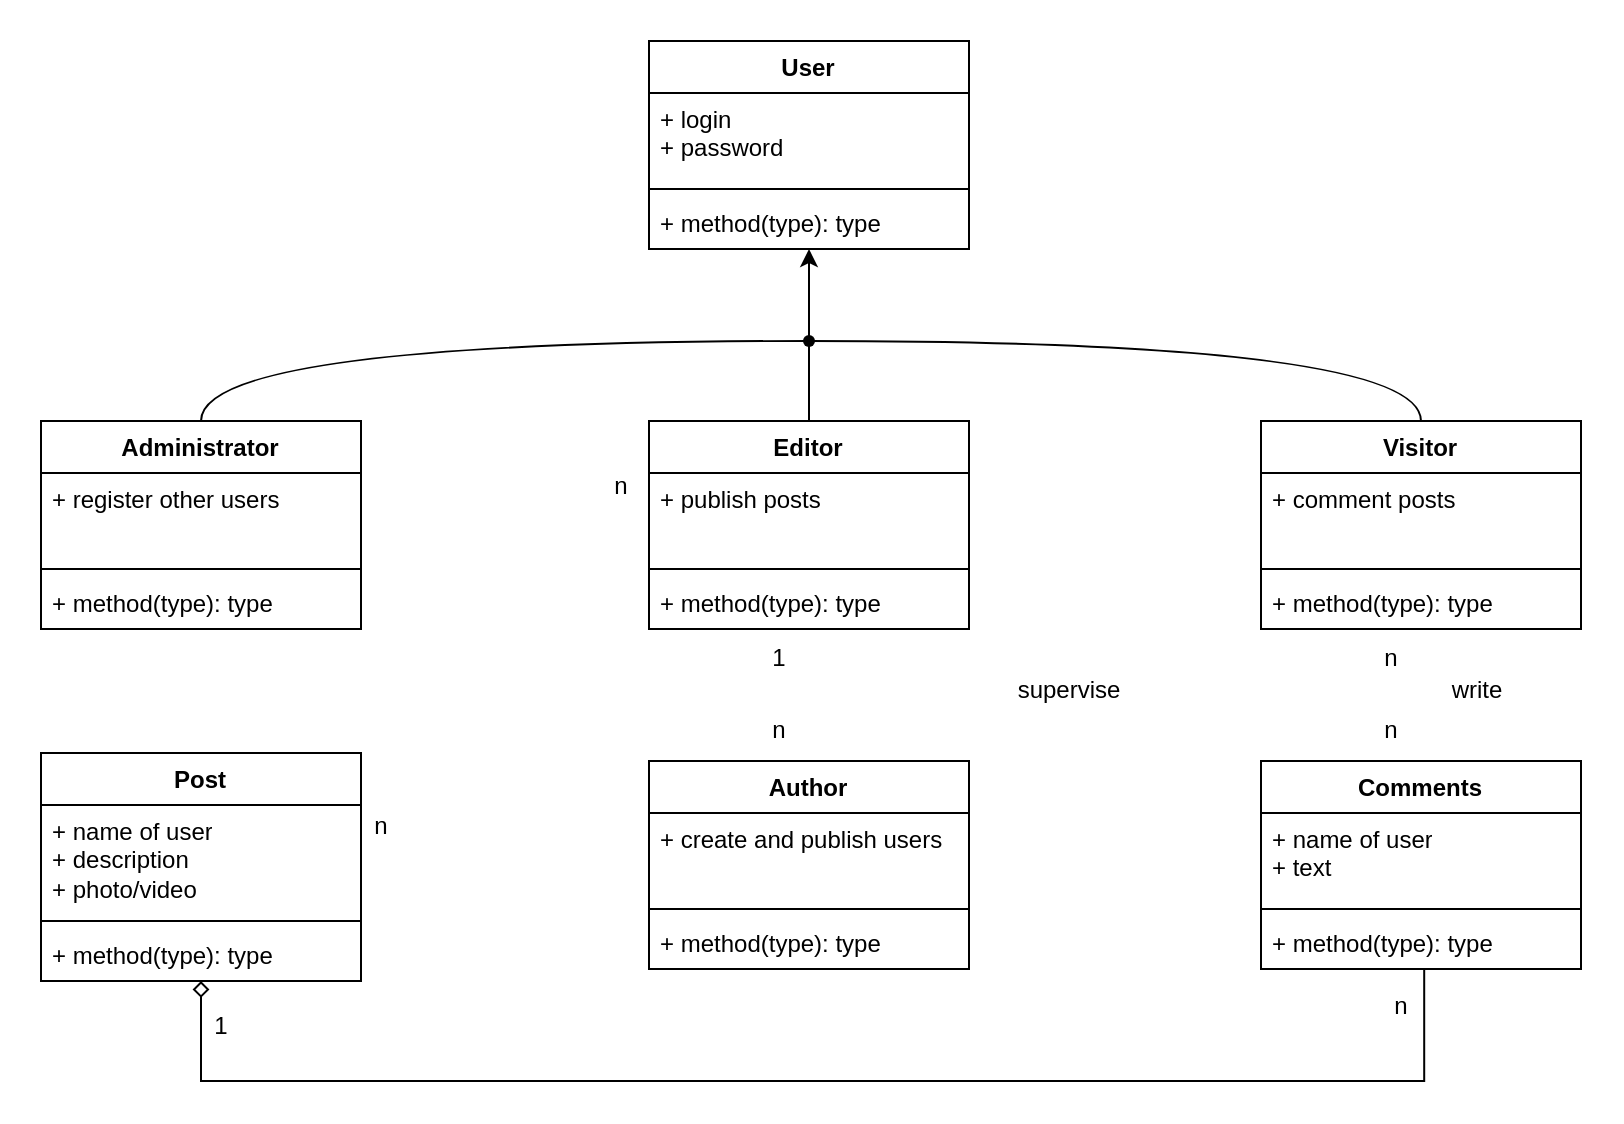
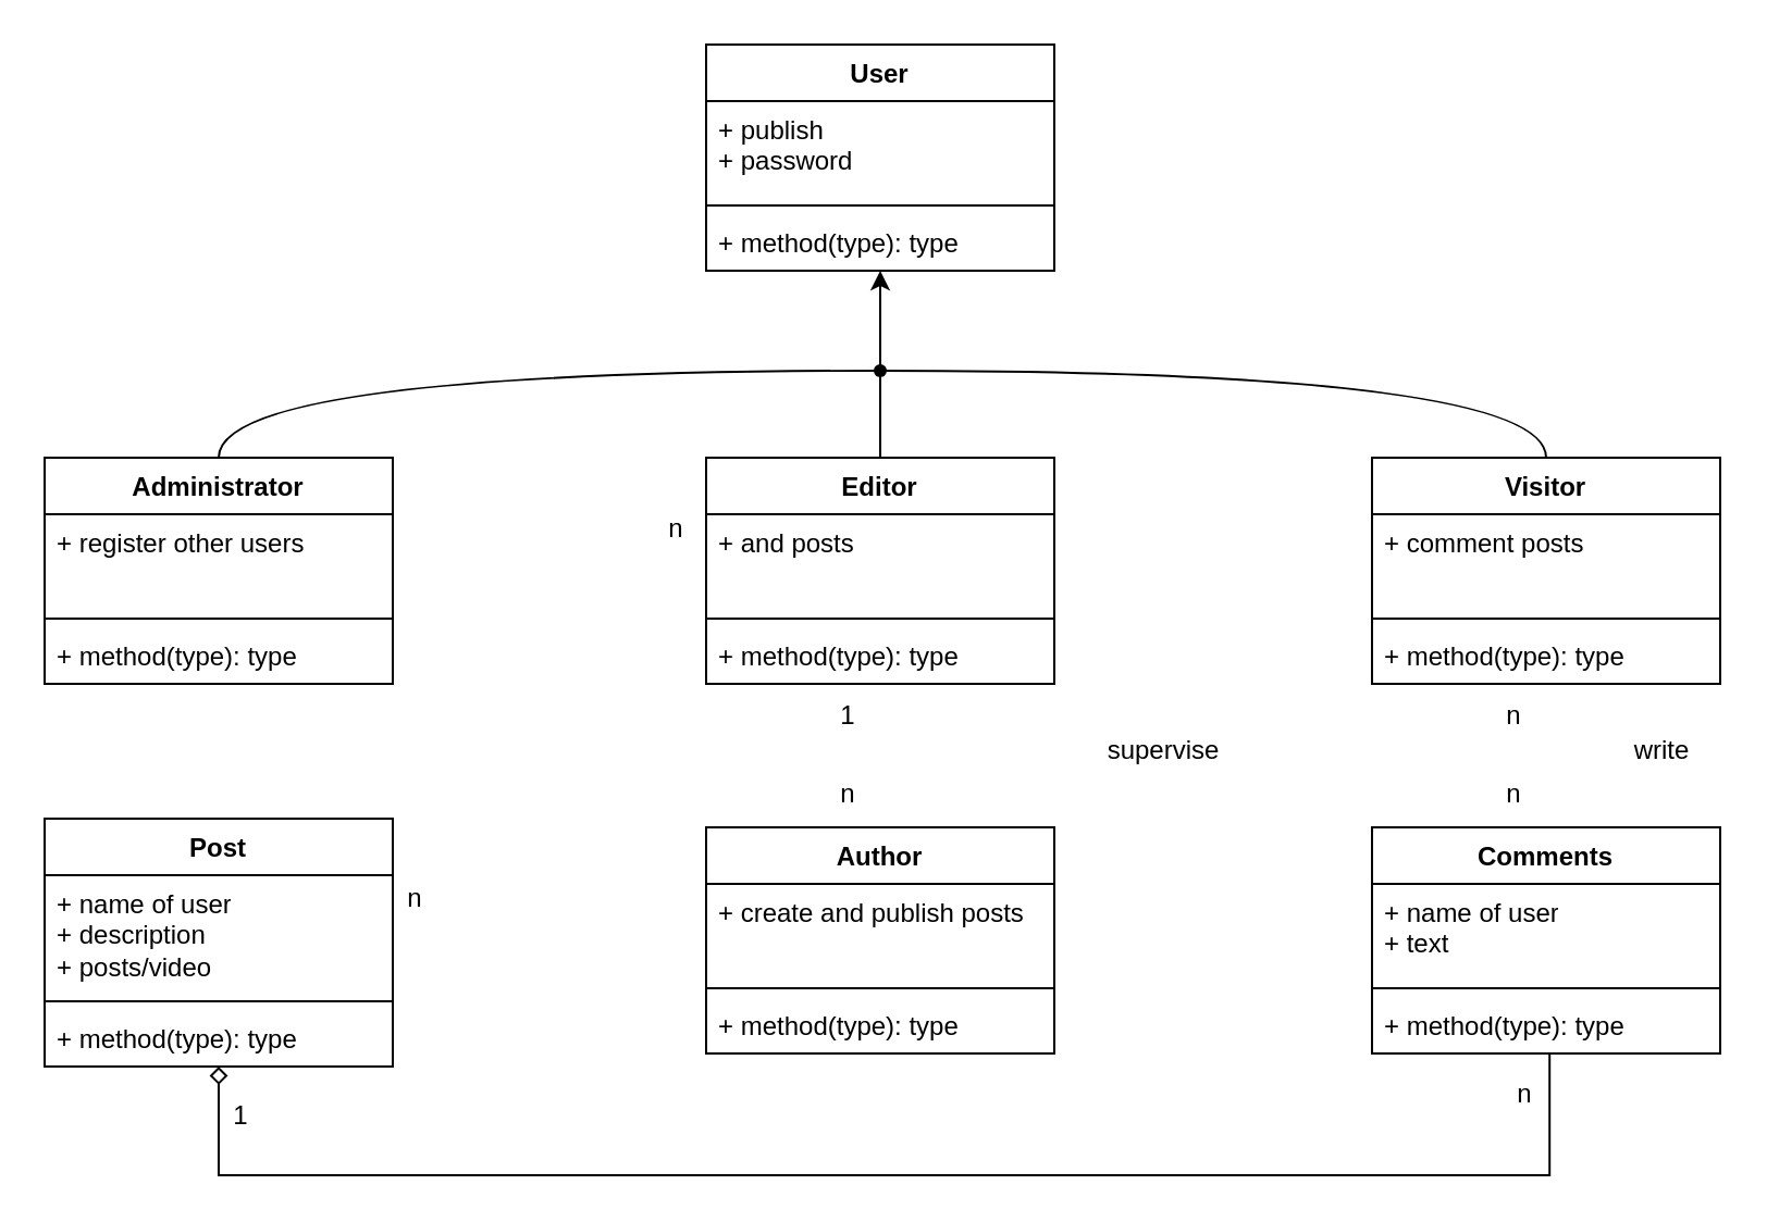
  <mxCell id="0" />
  <mxCell id="1" parent="0" />
  <mxCell id="2" value="User" style="swimlane;fontStyle=1;align=center;verticalAlign=top;childLayout=stackLayout;horizontal=1;startSize=26;horizontalStack=0;resizeParent=1;resizeParentMax=0;resizeLast=0;collapsible=1;marginBottom=0;whiteSpace=wrap;html=1;" vertex="1" parent="1"><mxGeometry x="324" y="20" width="160" height="104" as="geometry" /></mxCell>
- <mxCell id="3" value="&lt;div&gt;+ login&lt;/div&gt;&lt;div&gt;+ password&lt;br&gt;&lt;/div&gt;" style="text;strokeColor=none;fillColor=none;align=left;verticalAlign=top;spacingLeft=4;spacingRight=4;overflow=hidden;rotatable=0;points=[[0,0.5],[1,0.5]];portConstraint=eastwest;whiteSpace=wrap;html=1;" vertex="1" parent="2"><mxGeometry y="26" width="160" height="44" as="geometry" /></mxCell>
+ <mxCell id="3" value="&lt;div&gt;+ publish&lt;/div&gt;&lt;div&gt;+ password&lt;br&gt;&lt;/div&gt;" style="text;strokeColor=none;fillColor=none;align=left;verticalAlign=top;spacingLeft=4;spacingRight=4;overflow=hidden;rotatable=0;points=[[0,0.5],[1,0.5]];portConstraint=eastwest;whiteSpace=wrap;html=1;" vertex="1" parent="2"><mxGeometry y="26" width="160" height="44" as="geometry" /></mxCell>
  <mxCell id="4" value="" style="line;strokeWidth=1;fillColor=none;align=left;verticalAlign=middle;spacingTop=-1;spacingLeft=3;spacingRight=3;rotatable=0;labelPosition=right;points=[];portConstraint=eastwest;strokeColor=inherit;" vertex="1" parent="2"><mxGeometry y="70" width="160" height="8" as="geometry" /></mxCell>
  <mxCell id="5" value="+ method(type): type" style="text;strokeColor=none;fillColor=none;align=left;verticalAlign=top;spacingLeft=4;spacingRight=4;overflow=hidden;rotatable=0;points=[[0,0.5],[1,0.5]];portConstraint=eastwest;whiteSpace=wrap;html=1;" vertex="1" parent="2"><mxGeometry y="78" width="160" height="26" as="geometry" /></mxCell>
  <mxCell id="6" value="Editor" style="swimlane;fontStyle=1;align=center;verticalAlign=top;childLayout=stackLayout;horizontal=1;startSize=26;horizontalStack=0;resizeParent=1;resizeParentMax=0;resizeLast=0;collapsible=1;marginBottom=0;whiteSpace=wrap;html=1;" vertex="1" parent="1"><mxGeometry x="324" y="210" width="160" height="104" as="geometry" /></mxCell>
- <mxCell id="7" value="+ publish posts" style="text;strokeColor=none;fillColor=none;align=left;verticalAlign=top;spacingLeft=4;spacingRight=4;overflow=hidden;rotatable=0;points=[[0,0.5],[1,0.5]];portConstraint=eastwest;whiteSpace=wrap;html=1;" vertex="1" parent="6"><mxGeometry y="26" width="160" height="44" as="geometry" /></mxCell>
+ <mxCell id="7" value="+ and posts" style="text;strokeColor=none;fillColor=none;align=left;verticalAlign=top;spacingLeft=4;spacingRight=4;overflow=hidden;rotatable=0;points=[[0,0.5],[1,0.5]];portConstraint=eastwest;whiteSpace=wrap;html=1;" vertex="1" parent="6"><mxGeometry y="26" width="160" height="44" as="geometry" /></mxCell>
  <mxCell id="8" value="" style="line;strokeWidth=1;fillColor=none;align=left;verticalAlign=middle;spacingTop=-1;spacingLeft=3;spacingRight=3;rotatable=0;labelPosition=right;points=[];portConstraint=eastwest;strokeColor=inherit;" vertex="1" parent="6"><mxGeometry y="70" width="160" height="8" as="geometry" /></mxCell>
  <mxCell id="9" value="+ method(type): type" style="text;strokeColor=none;fillColor=none;align=left;verticalAlign=top;spacingLeft=4;spacingRight=4;overflow=hidden;rotatable=0;points=[[0,0.5],[1,0.5]];portConstraint=eastwest;whiteSpace=wrap;html=1;" vertex="1" parent="6"><mxGeometry y="78" width="160" height="26" as="geometry" /></mxCell>
  <mxCell id="10" value="Administrator" style="swimlane;fontStyle=1;align=center;verticalAlign=top;childLayout=stackLayout;horizontal=1;startSize=26;horizontalStack=0;resizeParent=1;resizeParentMax=0;resizeLast=0;collapsible=1;marginBottom=0;whiteSpace=wrap;html=1;" vertex="1" parent="1"><mxGeometry x="20" y="210" width="160" height="104" as="geometry" /></mxCell>
  <mxCell id="11" value="+ register other users" style="text;strokeColor=none;fillColor=none;align=left;verticalAlign=top;spacingLeft=4;spacingRight=4;overflow=hidden;rotatable=0;points=[[0,0.5],[1,0.5]];portConstraint=eastwest;whiteSpace=wrap;html=1;" vertex="1" parent="10"><mxGeometry y="26" width="160" height="44" as="geometry" /></mxCell>
  <mxCell id="12" value="" style="line;strokeWidth=1;fillColor=none;align=left;verticalAlign=middle;spacingTop=-1;spacingLeft=3;spacingRight=3;rotatable=0;labelPosition=right;points=[];portConstraint=eastwest;strokeColor=inherit;" vertex="1" parent="10"><mxGeometry y="70" width="160" height="8" as="geometry" /></mxCell>
  <mxCell id="13" value="+ method(type): type" style="text;strokeColor=none;fillColor=none;align=left;verticalAlign=top;spacingLeft=4;spacingRight=4;overflow=hidden;rotatable=0;points=[[0,0.5],[1,0.5]];portConstraint=eastwest;whiteSpace=wrap;html=1;" vertex="1" parent="10"><mxGeometry y="78" width="160" height="26" as="geometry" /></mxCell>
  <mxCell id="14" value="Visitor" style="swimlane;fontStyle=1;align=center;verticalAlign=top;childLayout=stackLayout;horizontal=1;startSize=26;horizontalStack=0;resizeParent=1;resizeParentMax=0;resizeLast=0;collapsible=1;marginBottom=0;whiteSpace=wrap;html=1;" vertex="1" parent="1"><mxGeometry x="630" y="210" width="160" height="104" as="geometry" /></mxCell>
  <mxCell id="15" value="+ comment posts" style="text;strokeColor=none;fillColor=none;align=left;verticalAlign=top;spacingLeft=4;spacingRight=4;overflow=hidden;rotatable=0;points=[[0,0.5],[1,0.5]];portConstraint=eastwest;whiteSpace=wrap;html=1;" vertex="1" parent="14"><mxGeometry y="26" width="160" height="44" as="geometry" /></mxCell>
  <mxCell id="16" value="" style="line;strokeWidth=1;fillColor=none;align=left;verticalAlign=middle;spacingTop=-1;spacingLeft=3;spacingRight=3;rotatable=0;labelPosition=right;points=[];portConstraint=eastwest;strokeColor=inherit;" vertex="1" parent="14"><mxGeometry y="70" width="160" height="8" as="geometry" /></mxCell>
  <mxCell id="17" value="+ method(type): type" style="text;strokeColor=none;fillColor=none;align=left;verticalAlign=top;spacingLeft=4;spacingRight=4;overflow=hidden;rotatable=0;points=[[0,0.5],[1,0.5]];portConstraint=eastwest;whiteSpace=wrap;html=1;" vertex="1" parent="14"><mxGeometry y="78" width="160" height="26" as="geometry" /></mxCell>
  <mxCell id="18" value="Author " style="swimlane;fontStyle=1;align=center;verticalAlign=top;childLayout=stackLayout;horizontal=1;startSize=26;horizontalStack=0;resizeParent=1;resizeParentMax=0;resizeLast=0;collapsible=1;marginBottom=0;whiteSpace=wrap;html=1;" vertex="1" parent="1"><mxGeometry x="324" y="380" width="160" height="104" as="geometry" /></mxCell>
- <mxCell id="19" value="+ create and publish users" style="text;strokeColor=none;fillColor=none;align=left;verticalAlign=top;spacingLeft=4;spacingRight=4;overflow=hidden;rotatable=0;points=[[0,0.5],[1,0.5]];portConstraint=eastwest;whiteSpace=wrap;html=1;" vertex="1" parent="18"><mxGeometry y="26" width="160" height="44" as="geometry" /></mxCell>
+ <mxCell id="19" value="+ create and publish posts" style="text;strokeColor=none;fillColor=none;align=left;verticalAlign=top;spacingLeft=4;spacingRight=4;overflow=hidden;rotatable=0;points=[[0,0.5],[1,0.5]];portConstraint=eastwest;whiteSpace=wrap;html=1;" vertex="1" parent="18"><mxGeometry y="26" width="160" height="44" as="geometry" /></mxCell>
  <mxCell id="20" value="" style="line;strokeWidth=1;fillColor=none;align=left;verticalAlign=middle;spacingTop=-1;spacingLeft=3;spacingRight=3;rotatable=0;labelPosition=right;points=[];portConstraint=eastwest;strokeColor=inherit;" vertex="1" parent="18"><mxGeometry y="70" width="160" height="8" as="geometry" /></mxCell>
  <mxCell id="21" value="+ method(type): type" style="text;strokeColor=none;fillColor=none;align=left;verticalAlign=top;spacingLeft=4;spacingRight=4;overflow=hidden;rotatable=0;points=[[0,0.5],[1,0.5]];portConstraint=eastwest;whiteSpace=wrap;html=1;" vertex="1" parent="18"><mxGeometry y="78" width="160" height="26" as="geometry" /></mxCell>
  <mxCell id="22" style="edgeStyle=orthogonalEdgeStyle;rounded=0;orthogonalLoop=1;jettySize=auto;html=1;entryX=0.5;entryY=0;entryDx=0;entryDy=0;endArrow=none;endFill=0;curved=1;" edge="1" parent="1" source="25" target="14"><mxGeometry relative="1" as="geometry" /></mxCell>
  <mxCell id="23" style="edgeStyle=orthogonalEdgeStyle;rounded=0;orthogonalLoop=1;jettySize=auto;html=1;entryX=0.5;entryY=0;entryDx=0;entryDy=0;endArrow=none;endFill=0;" edge="1" parent="1" source="25" target="6"><mxGeometry relative="1" as="geometry" /></mxCell>
  <mxCell id="24" style="edgeStyle=orthogonalEdgeStyle;rounded=0;orthogonalLoop=1;jettySize=auto;html=1;entryX=0.5;entryY=0;entryDx=0;entryDy=0;endArrow=none;endFill=0;curved=1;" edge="1" parent="1" source="25" target="10"><mxGeometry relative="1" as="geometry" /></mxCell>
  <mxCell id="25" value="" style="shape=waypoint;sketch=0;fillStyle=solid;size=6;pointerEvents=1;points=[];fillColor=none;resizable=0;rotatable=0;perimeter=centerPerimeter;snapToPoint=1;" vertex="1" parent="1"><mxGeometry x="394" y="160" width="20" height="20" as="geometry" /></mxCell>
  <mxCell id="26" style="edgeStyle=orthogonalEdgeStyle;rounded=0;orthogonalLoop=1;jettySize=auto;html=1;entryX=0.55;entryY=0;entryDx=0;entryDy=0;entryPerimeter=0;startArrow=classic;startFill=1;endArrow=none;endFill=0;" edge="1" parent="1" source="2" target="25"><mxGeometry relative="1" as="geometry" /></mxCell>
  <mxCell id="27" value="&lt;div&gt;Comments&lt;/div&gt;" style="swimlane;fontStyle=1;align=center;verticalAlign=top;childLayout=stackLayout;horizontal=1;startSize=26;horizontalStack=0;resizeParent=1;resizeParentMax=0;resizeLast=0;collapsible=1;marginBottom=0;whiteSpace=wrap;html=1;" vertex="1" parent="1"><mxGeometry x="630" y="380" width="160" height="104" as="geometry" /></mxCell>
  <mxCell id="28" value="&lt;div&gt;+ name of user&lt;/div&gt;&lt;div&gt;+ text&lt;br&gt;&lt;/div&gt;" style="text;strokeColor=none;fillColor=none;align=left;verticalAlign=top;spacingLeft=4;spacingRight=4;overflow=hidden;rotatable=0;points=[[0,0.5],[1,0.5]];portConstraint=eastwest;whiteSpace=wrap;html=1;" vertex="1" parent="27"><mxGeometry y="26" width="160" height="44" as="geometry" /></mxCell>
  <mxCell id="29" value="" style="line;strokeWidth=1;fillColor=none;align=left;verticalAlign=middle;spacingTop=-1;spacingLeft=3;spacingRight=3;rotatable=0;labelPosition=right;points=[];portConstraint=eastwest;strokeColor=inherit;" vertex="1" parent="27"><mxGeometry y="70" width="160" height="8" as="geometry" /></mxCell>
  <mxCell id="30" value="+ method(type): type" style="text;strokeColor=none;fillColor=none;align=left;verticalAlign=top;spacingLeft=4;spacingRight=4;overflow=hidden;rotatable=0;points=[[0,0.5],[1,0.5]];portConstraint=eastwest;whiteSpace=wrap;html=1;" vertex="1" parent="27"><mxGeometry y="78" width="160" height="26" as="geometry" /></mxCell>
  <mxCell id="31" value="Post" style="swimlane;fontStyle=1;align=center;verticalAlign=top;childLayout=stackLayout;horizontal=1;startSize=26;horizontalStack=0;resizeParent=1;resizeParentMax=0;resizeLast=0;collapsible=1;marginBottom=0;whiteSpace=wrap;html=1;" vertex="1" parent="1"><mxGeometry x="20" y="376" width="160" height="114" as="geometry" /></mxCell>
- <mxCell id="32" value="&lt;div&gt;+ name of user&lt;/div&gt;&lt;div&gt;+ description&lt;/div&gt;&lt;div&gt;+ photo/video&lt;br&gt;&lt;/div&gt;" style="text;strokeColor=none;fillColor=none;align=left;verticalAlign=top;spacingLeft=4;spacingRight=4;overflow=hidden;rotatable=0;points=[[0,0.5],[1,0.5]];portConstraint=eastwest;whiteSpace=wrap;html=1;" vertex="1" parent="31"><mxGeometry y="26" width="160" height="54" as="geometry" /></mxCell>
+ <mxCell id="32" value="&lt;div&gt;+ name of user&lt;/div&gt;&lt;div&gt;+ description&lt;/div&gt;&lt;div&gt;+ posts/video&lt;br&gt;&lt;/div&gt;" style="text;strokeColor=none;fillColor=none;align=left;verticalAlign=top;spacingLeft=4;spacingRight=4;overflow=hidden;rotatable=0;points=[[0,0.5],[1,0.5]];portConstraint=eastwest;whiteSpace=wrap;html=1;" vertex="1" parent="31"><mxGeometry y="26" width="160" height="54" as="geometry" /></mxCell>
  <mxCell id="33" value="" style="line;strokeWidth=1;fillColor=none;align=left;verticalAlign=middle;spacingTop=-1;spacingLeft=3;spacingRight=3;rotatable=0;labelPosition=right;points=[];portConstraint=eastwest;strokeColor=inherit;" vertex="1" parent="31"><mxGeometry y="80" width="160" height="8" as="geometry" /></mxCell>
  <mxCell id="34" value="+ method(type): type" style="text;strokeColor=none;fillColor=none;align=left;verticalAlign=top;spacingLeft=4;spacingRight=4;overflow=hidden;rotatable=0;points=[[0,0.5],[1,0.5]];portConstraint=eastwest;whiteSpace=wrap;html=1;" vertex="1" parent="31"><mxGeometry y="88" width="160" height="26" as="geometry" /></mxCell>
  <mxCell id="35" value="n" style="text;html=1;align=center;verticalAlign=middle;resizable=0;points=[];autosize=1;strokeColor=none;fillColor=none;" vertex="1" parent="1"><mxGeometry x="295" y="228" width="30" height="30" as="geometry" /></mxCell>
  <mxCell id="36" value="n" style="text;html=1;align=center;verticalAlign=middle;resizable=0;points=[];autosize=1;strokeColor=none;fillColor=none;" vertex="1" parent="1"><mxGeometry x="175" y="398" width="30" height="30" as="geometry" /></mxCell>
  <mxCell id="37" style="edgeStyle=orthogonalEdgeStyle;rounded=0;orthogonalLoop=1;jettySize=auto;html=1;entryX=0.51;entryY=0.987;entryDx=0;entryDy=0;entryPerimeter=0;endArrow=none;endFill=0;startArrow=diamond;startFill=0;" edge="1" parent="1" source="31" target="30"><mxGeometry relative="1" as="geometry"><Array as="points"><mxPoint x="100" y="540" /><mxPoint x="712" y="540" /></Array></mxGeometry></mxCell>
  <mxCell id="38" value="1" style="text;html=1;align=center;verticalAlign=middle;resizable=0;points=[];autosize=1;strokeColor=none;fillColor=none;" vertex="1" parent="1"><mxGeometry x="95" y="498" width="30" height="30" as="geometry" /></mxCell>
  <mxCell id="39" value="n" style="text;html=1;align=center;verticalAlign=middle;resizable=0;points=[];autosize=1;strokeColor=none;fillColor=none;" vertex="1" parent="1"><mxGeometry x="685" y="488" width="30" height="30" as="geometry" /></mxCell>
- <mxCell id="40" value="write" style="text;html=1;align=center;verticalAlign=middle;resizable=0;points=[];autosize=1;strokeColor=none;fillColor=none;" vertex="1" parent="1"><mxGeometry x="713" y="330" width="50" height="30" as="geometry" /></mxCell>
+ <mxCell id="40" value="write" style="text;html=1;align=center;verticalAlign=middle;resizable=0;points=[];autosize=1;strokeColor=none;fillColor=none;" vertex="1" parent="1"><mxGeometry x="738" y="330" width="50" height="30" as="geometry" /></mxCell>
  <mxCell id="41" value="n" style="text;html=1;align=center;verticalAlign=middle;resizable=0;points=[];autosize=1;strokeColor=none;fillColor=none;" vertex="1" parent="1"><mxGeometry x="680" y="314" width="30" height="30" as="geometry" /></mxCell>
  <mxCell id="42" value="n" style="text;html=1;align=center;verticalAlign=middle;resizable=0;points=[];autosize=1;strokeColor=none;fillColor=none;" vertex="1" parent="1"><mxGeometry x="680" y="350" width="30" height="30" as="geometry" /></mxCell>
  <mxCell id="43" value="supervise" style="text;html=1;align=center;verticalAlign=middle;resizable=0;points=[];autosize=1;strokeColor=none;fillColor=none;" vertex="1" parent="1"><mxGeometry x="499" y="330" width="70" height="30" as="geometry" /></mxCell>
  <mxCell id="44" value="n" style="text;html=1;align=center;verticalAlign=middle;resizable=0;points=[];autosize=1;strokeColor=none;fillColor=none;" vertex="1" parent="1"><mxGeometry x="374" y="350" width="30" height="30" as="geometry" /></mxCell>
  <mxCell id="45" value="1" style="text;html=1;align=center;verticalAlign=middle;resizable=0;points=[];autosize=1;strokeColor=none;fillColor=none;" vertex="1" parent="1"><mxGeometry x="374" y="314" width="30" height="30" as="geometry" /></mxCell>
